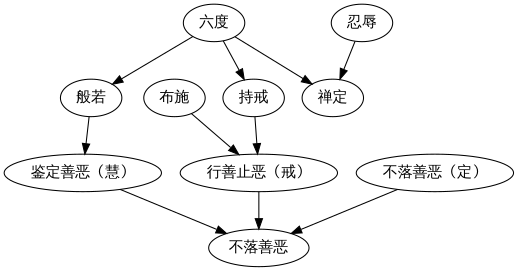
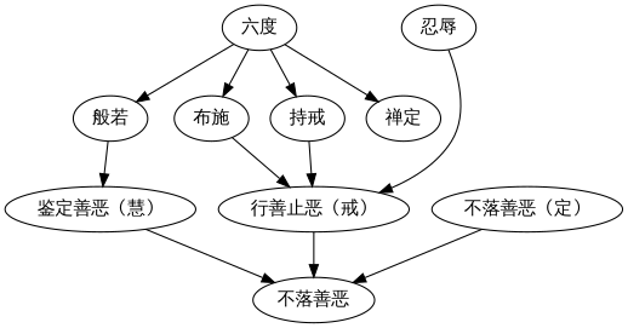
  digraph {
    fontname="Liberation Mono"
    node [fontname="Liberation Mono"]
    edge [fontname="Liberation Mono"]
    n1 [label="六度"]
    "布施"
    "持戒"
    "禅定"
    "般若"
    n6 [label="行善止恶（戒）"]
    "忍辱"
    n8 [label="鉴定善恶（慧）"]
    n9 [label="不落善恶"]
    n10 [label="不落善恶（定）"]
+   n1 -> "布施"
    n1 -> "持戒"
    n1 -> "禅定"
    n1 -> "般若"
    "布施" -> n6
    "持戒" -> n6
    "般若" -> n8
    n6 -> n9
-   "忍辱" -> "禅定"
+   "忍辱" -> n6
    n8 -> n9
    n10 -> n9
  }
